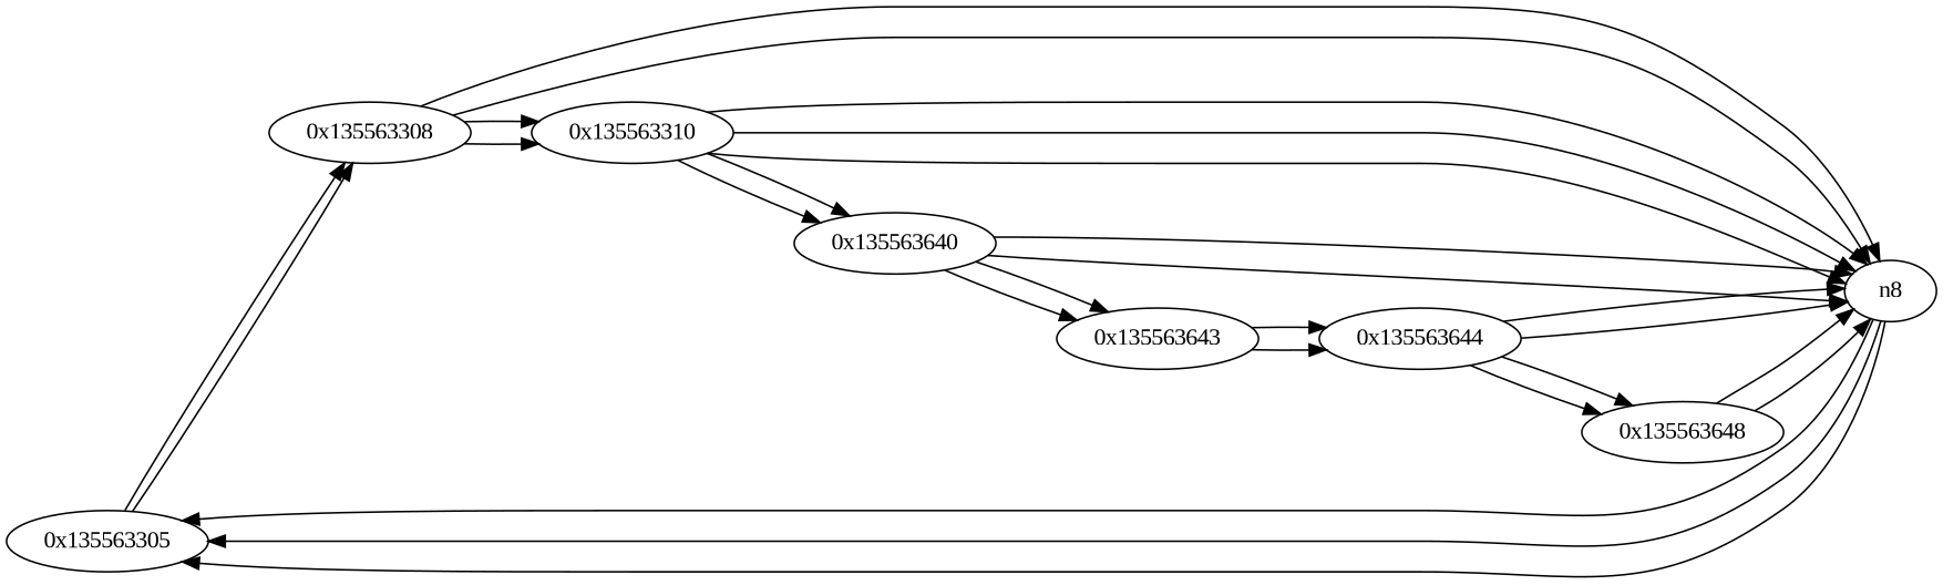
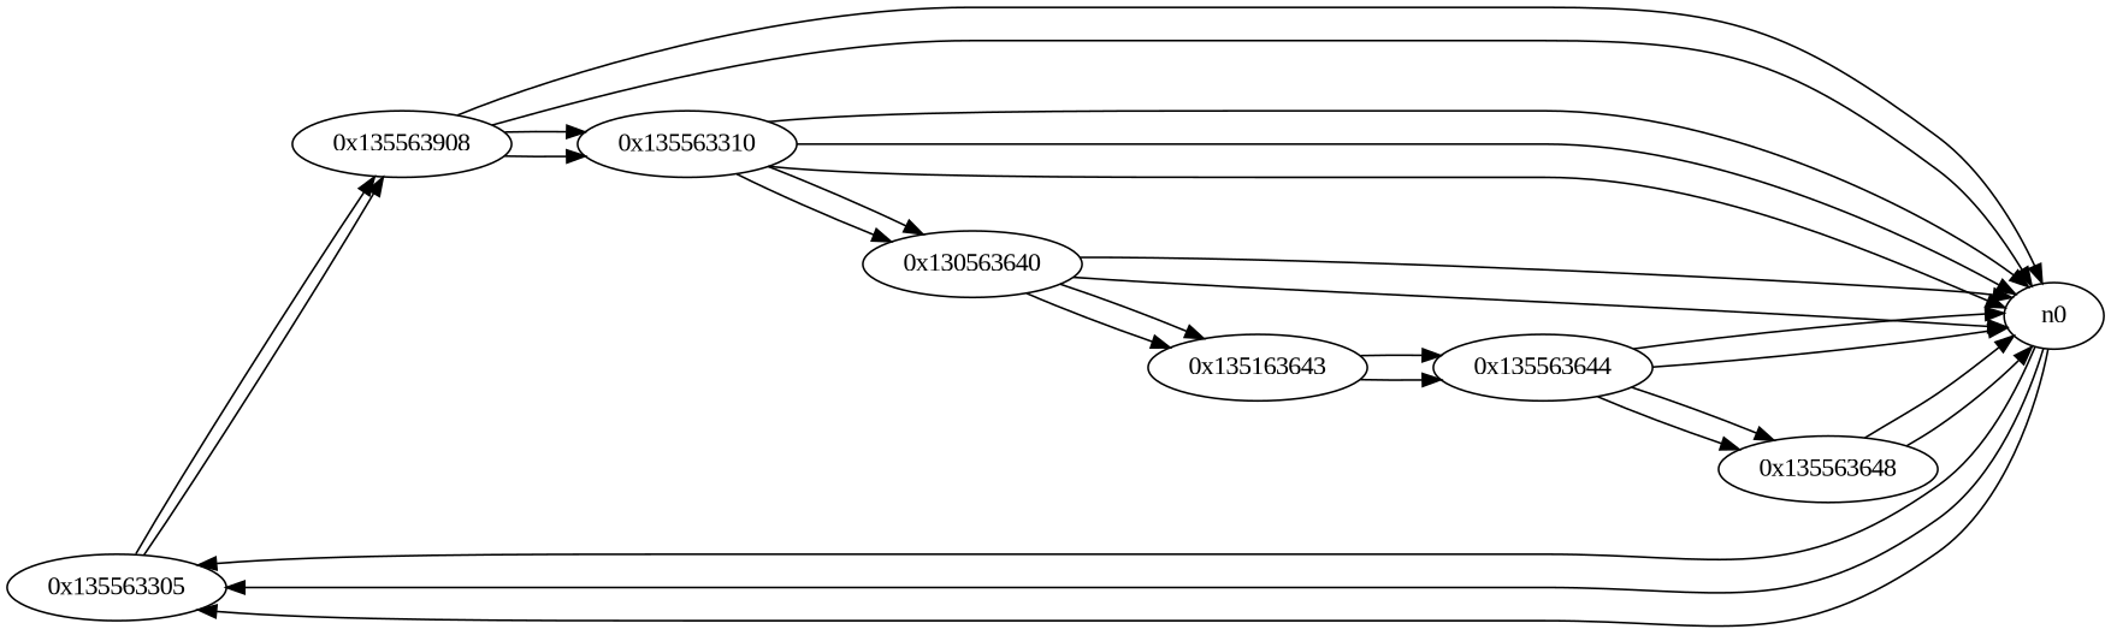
  digraph {
    fontname="Liberation Serif"
    rankdir=LR
    node [fontname="Liberation Serif"]
    edge [fontname="Liberation Serif"]
    n1 [label="0x135563305"]
-   n2 [label="0x135563308"]
-   n0 [label=n8]
+   n2 [label="0x135563908"]
+   n0
    n3 [label="0x135563310"]
-   n4 [label="0x135563640"]
-   n5 [label="0x135563643"]
+   n4 [label="0x130563640"]
+   n5 [label="0x135163643"]
    n6 [label="0x135563644"]
    n7 [label="0x135563648"]
    n1 -> n2
    n1 -> n2
    n2 -> n0
    n2 -> n0
    n2 -> n3
    n2 -> n3
    n0 -> n1
    n0 -> n1
    n0 -> n1
    n3 -> n0
    n3 -> n0
    n3 -> n0
    n3 -> n4
    n3 -> n4
    n4 -> n0
    n4 -> n0
    n4 -> n5
    n4 -> n5
    n5 -> n6
    n5 -> n6
    n6 -> n0
    n6 -> n0
    n6 -> n7
    n6 -> n7
    n7 -> n0
    n7 -> n0
  }
